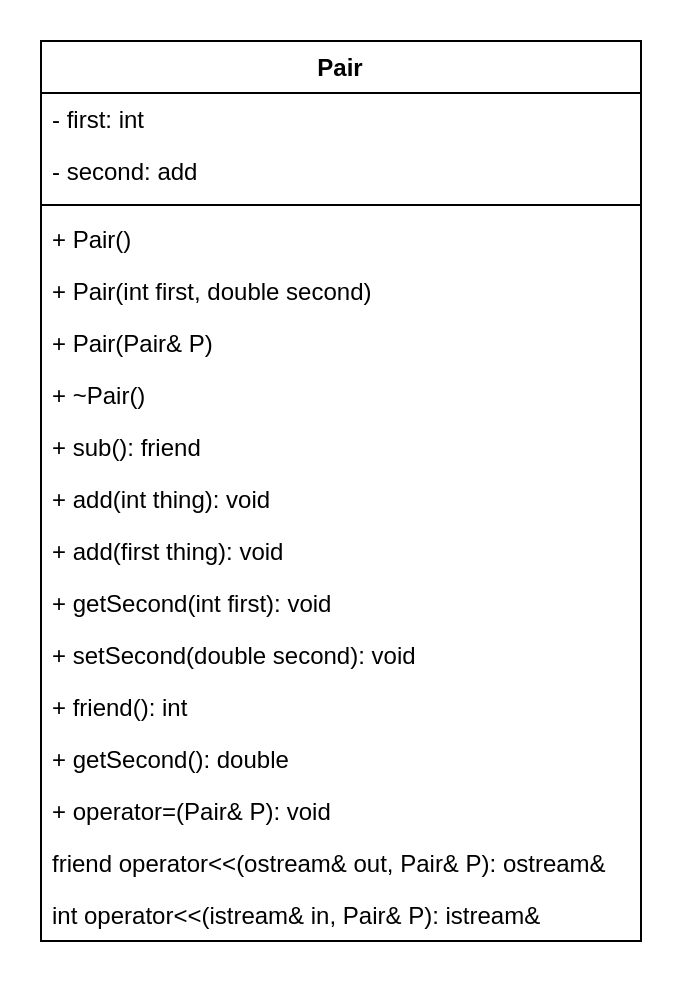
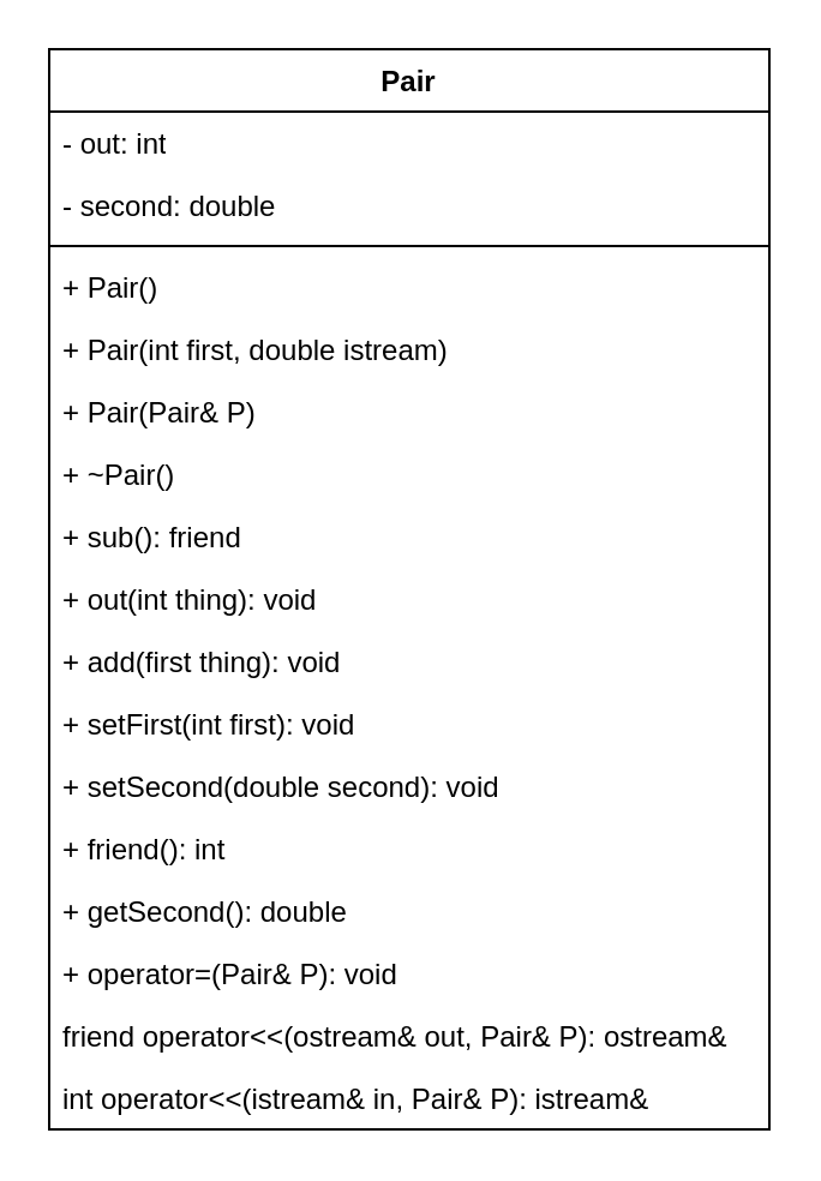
  <mxCell id="0" />
  <mxCell id="1" parent="0" />
  <mxCell id="2" value="Pair" style="swimlane;fontStyle=1;align=center;verticalAlign=top;childLayout=stackLayout;horizontal=1;startSize=26;horizontalStack=0;resizeParent=1;resizeParentMax=0;resizeLast=0;collapsible=1;marginBottom=0;whiteSpace=wrap;html=1;" vertex="1" parent="1"><mxGeometry x="20" y="20" width="300" height="450" as="geometry" /></mxCell>
- <mxCell id="3" value="- first: int" style="text;strokeColor=none;fillColor=none;align=left;verticalAlign=top;spacingLeft=4;spacingRight=4;overflow=hidden;rotatable=0;points=[[0,0.5],[1,0.5]];portConstraint=eastwest;whiteSpace=wrap;html=1;" vertex="1" parent="2"><mxGeometry y="26" width="300" height="26" as="geometry" /></mxCell>
- <mxCell id="4" value="- second: add" style="text;strokeColor=none;fillColor=none;align=left;verticalAlign=top;spacingLeft=4;spacingRight=4;overflow=hidden;rotatable=0;points=[[0,0.5],[1,0.5]];portConstraint=eastwest;whiteSpace=wrap;html=1;" vertex="1" parent="2"><mxGeometry y="52" width="300" height="26" as="geometry" /></mxCell>
+ <mxCell id="3" value="- out: int" style="text;strokeColor=none;fillColor=none;align=left;verticalAlign=top;spacingLeft=4;spacingRight=4;overflow=hidden;rotatable=0;points=[[0,0.5],[1,0.5]];portConstraint=eastwest;whiteSpace=wrap;html=1;" vertex="1" parent="2"><mxGeometry y="26" width="300" height="26" as="geometry" /></mxCell>
+ <mxCell id="4" value="- second: double" style="text;strokeColor=none;fillColor=none;align=left;verticalAlign=top;spacingLeft=4;spacingRight=4;overflow=hidden;rotatable=0;points=[[0,0.5],[1,0.5]];portConstraint=eastwest;whiteSpace=wrap;html=1;" vertex="1" parent="2"><mxGeometry y="52" width="300" height="26" as="geometry" /></mxCell>
  <mxCell id="5" value="" style="line;strokeWidth=1;fillColor=none;align=left;verticalAlign=middle;spacingTop=-1;spacingLeft=3;spacingRight=3;rotatable=0;labelPosition=right;points=[];portConstraint=eastwest;strokeColor=inherit;" vertex="1" parent="2"><mxGeometry y="78" width="300" height="8" as="geometry" /></mxCell>
  <mxCell id="6" value="+ Pair()" style="text;strokeColor=none;fillColor=none;align=left;verticalAlign=top;spacingLeft=4;spacingRight=4;overflow=hidden;rotatable=0;points=[[0,0.5],[1,0.5]];portConstraint=eastwest;whiteSpace=wrap;html=1;" vertex="1" parent="2"><mxGeometry y="86" width="300" height="26" as="geometry" /></mxCell>
- <mxCell id="7" value="+ Pair(int first, double second)" style="text;strokeColor=none;fillColor=none;align=left;verticalAlign=top;spacingLeft=4;spacingRight=4;overflow=hidden;rotatable=0;points=[[0,0.5],[1,0.5]];portConstraint=eastwest;whiteSpace=wrap;html=1;" vertex="1" parent="2"><mxGeometry y="112" width="300" height="26" as="geometry" /></mxCell>
+ <mxCell id="7" value="+ Pair(int first, double istream)" style="text;strokeColor=none;fillColor=none;align=left;verticalAlign=top;spacingLeft=4;spacingRight=4;overflow=hidden;rotatable=0;points=[[0,0.5],[1,0.5]];portConstraint=eastwest;whiteSpace=wrap;html=1;" vertex="1" parent="2"><mxGeometry y="112" width="300" height="26" as="geometry" /></mxCell>
  <mxCell id="8" value="+ Pair(Pair&amp;amp; P)" style="text;strokeColor=none;fillColor=none;align=left;verticalAlign=top;spacingLeft=4;spacingRight=4;overflow=hidden;rotatable=0;points=[[0,0.5],[1,0.5]];portConstraint=eastwest;whiteSpace=wrap;html=1;" vertex="1" parent="2"><mxGeometry y="138" width="300" height="26" as="geometry" /></mxCell>
  <mxCell id="9" value="+ ~Pair()" style="text;strokeColor=none;fillColor=none;align=left;verticalAlign=top;spacingLeft=4;spacingRight=4;overflow=hidden;rotatable=0;points=[[0,0.5],[1,0.5]];portConstraint=eastwest;whiteSpace=wrap;html=1;" vertex="1" parent="2"><mxGeometry y="164" width="300" height="26" as="geometry" /></mxCell>
  <mxCell id="10" value="+ sub(): friend" style="text;strokeColor=none;fillColor=none;align=left;verticalAlign=top;spacingLeft=4;spacingRight=4;overflow=hidden;rotatable=0;points=[[0,0.5],[1,0.5]];portConstraint=eastwest;whiteSpace=wrap;html=1;" vertex="1" parent="2"><mxGeometry y="190" width="300" height="26" as="geometry" /></mxCell>
- <mxCell id="11" value="+ add(int thing): void" style="text;strokeColor=none;fillColor=none;align=left;verticalAlign=top;spacingLeft=4;spacingRight=4;overflow=hidden;rotatable=0;points=[[0,0.5],[1,0.5]];portConstraint=eastwest;whiteSpace=wrap;html=1;" vertex="1" parent="2"><mxGeometry y="216" width="300" height="26" as="geometry" /></mxCell>
+ <mxCell id="11" value="+ out(int thing): void" style="text;strokeColor=none;fillColor=none;align=left;verticalAlign=top;spacingLeft=4;spacingRight=4;overflow=hidden;rotatable=0;points=[[0,0.5],[1,0.5]];portConstraint=eastwest;whiteSpace=wrap;html=1;" vertex="1" parent="2"><mxGeometry y="216" width="300" height="26" as="geometry" /></mxCell>
  <mxCell id="12" value="+ add(first thing): void" style="text;strokeColor=none;fillColor=none;align=left;verticalAlign=top;spacingLeft=4;spacingRight=4;overflow=hidden;rotatable=0;points=[[0,0.5],[1,0.5]];portConstraint=eastwest;whiteSpace=wrap;html=1;" vertex="1" parent="2"><mxGeometry y="242" width="300" height="26" as="geometry" /></mxCell>
- <mxCell id="13" value="+ getSecond(int first): void" style="text;strokeColor=none;fillColor=none;align=left;verticalAlign=top;spacingLeft=4;spacingRight=4;overflow=hidden;rotatable=0;points=[[0,0.5],[1,0.5]];portConstraint=eastwest;whiteSpace=wrap;html=1;" vertex="1" parent="2"><mxGeometry y="268" width="300" height="26" as="geometry" /></mxCell>
+ <mxCell id="13" value="+ setFirst(int first): void" style="text;strokeColor=none;fillColor=none;align=left;verticalAlign=top;spacingLeft=4;spacingRight=4;overflow=hidden;rotatable=0;points=[[0,0.5],[1,0.5]];portConstraint=eastwest;whiteSpace=wrap;html=1;" vertex="1" parent="2"><mxGeometry y="268" width="300" height="26" as="geometry" /></mxCell>
  <mxCell id="14" value="+ setSecond(double second): void" style="text;strokeColor=none;fillColor=none;align=left;verticalAlign=top;spacingLeft=4;spacingRight=4;overflow=hidden;rotatable=0;points=[[0,0.5],[1,0.5]];portConstraint=eastwest;whiteSpace=wrap;html=1;" vertex="1" parent="2"><mxGeometry y="294" width="300" height="26" as="geometry" /></mxCell>
  <mxCell id="15" value="+ friend(): int" style="text;strokeColor=none;fillColor=none;align=left;verticalAlign=top;spacingLeft=4;spacingRight=4;overflow=hidden;rotatable=0;points=[[0,0.5],[1,0.5]];portConstraint=eastwest;whiteSpace=wrap;html=1;" vertex="1" parent="2"><mxGeometry y="320" width="300" height="26" as="geometry" /></mxCell>
  <mxCell id="16" value="+ getSecond(): double" style="text;strokeColor=none;fillColor=none;align=left;verticalAlign=top;spacingLeft=4;spacingRight=4;overflow=hidden;rotatable=0;points=[[0,0.5],[1,0.5]];portConstraint=eastwest;whiteSpace=wrap;html=1;" vertex="1" parent="2"><mxGeometry y="346" width="300" height="26" as="geometry" /></mxCell>
  <mxCell id="17" value="+ operator=(Pair&amp;amp; P): void" style="text;strokeColor=none;fillColor=none;align=left;verticalAlign=top;spacingLeft=4;spacingRight=4;overflow=hidden;rotatable=0;points=[[0,0.5],[1,0.5]];portConstraint=eastwest;whiteSpace=wrap;html=1;" vertex="1" parent="2"><mxGeometry y="372" width="300" height="26" as="geometry" /></mxCell>
  <mxCell id="18" value="friend operator&amp;lt;&amp;lt;(ostream&amp;amp; out, Pair&amp;amp; P): ostream&amp;amp;" style="text;strokeColor=none;fillColor=none;align=left;verticalAlign=top;spacingLeft=4;spacingRight=4;overflow=hidden;rotatable=0;points=[[0,0.5],[1,0.5]];portConstraint=eastwest;whiteSpace=wrap;html=1;" vertex="1" parent="2"><mxGeometry y="398" width="300" height="26" as="geometry" /></mxCell>
  <mxCell id="19" value="int operator&amp;lt;&amp;lt;(istream&amp;amp; in, Pair&amp;amp; P): istream&amp;amp;" style="text;strokeColor=none;fillColor=none;align=left;verticalAlign=top;spacingLeft=4;spacingRight=4;overflow=hidden;rotatable=0;points=[[0,0.5],[1,0.5]];portConstraint=eastwest;whiteSpace=wrap;html=1;" vertex="1" parent="2"><mxGeometry y="424" width="300" height="26" as="geometry" /></mxCell>
